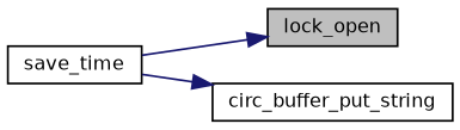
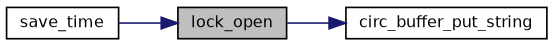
  digraph {
    rankdir=LR
    node [color=black fillcolor=white fontname=Helvetica fontsize=10 shape=record style=filled]
    edge [color=midnightblue fontname=Helvetica fontsize=10 labelfontname=Helvetica labelfontsize=10 style=solid]
    n1 [fillcolor=grey75 fontcolor=black height=0.2 label=lock_open width=0.4]
    n2 [height=0.2 label=save_time width=0.4]
    n3 [height=0.2 label=circ_buffer_put_string width=0.4]
    n2 -> n1
-   n2 -> n3
+   n1 -> n3
  }
